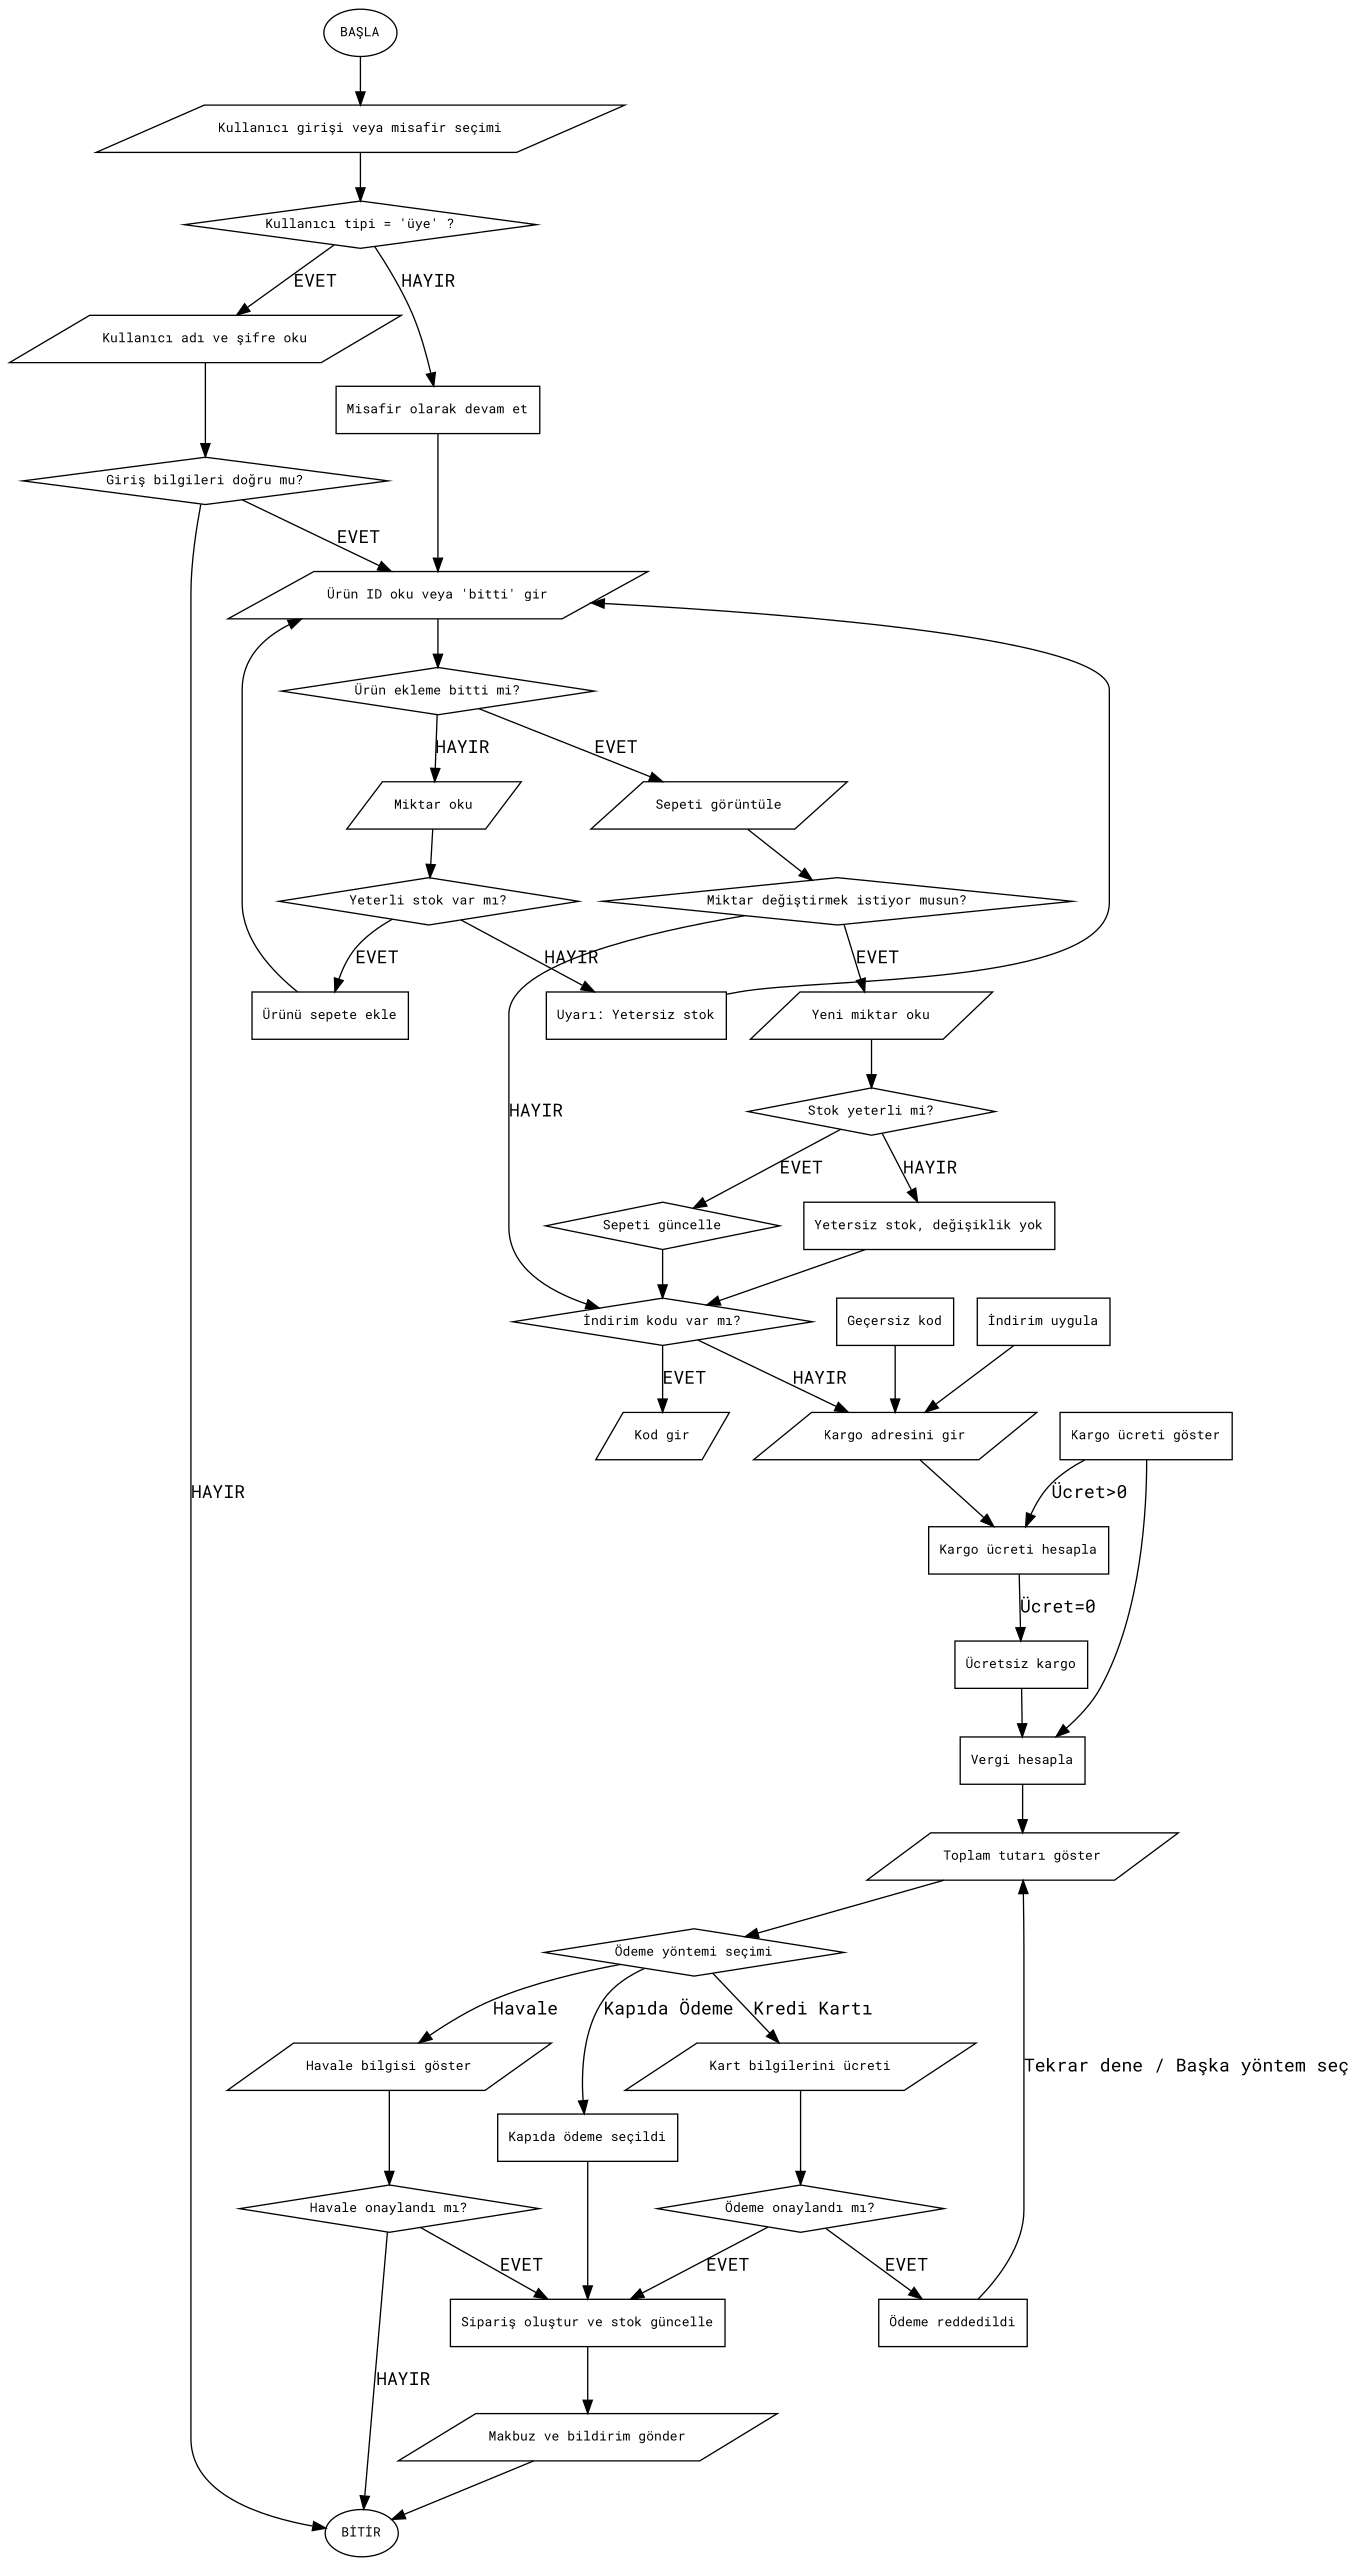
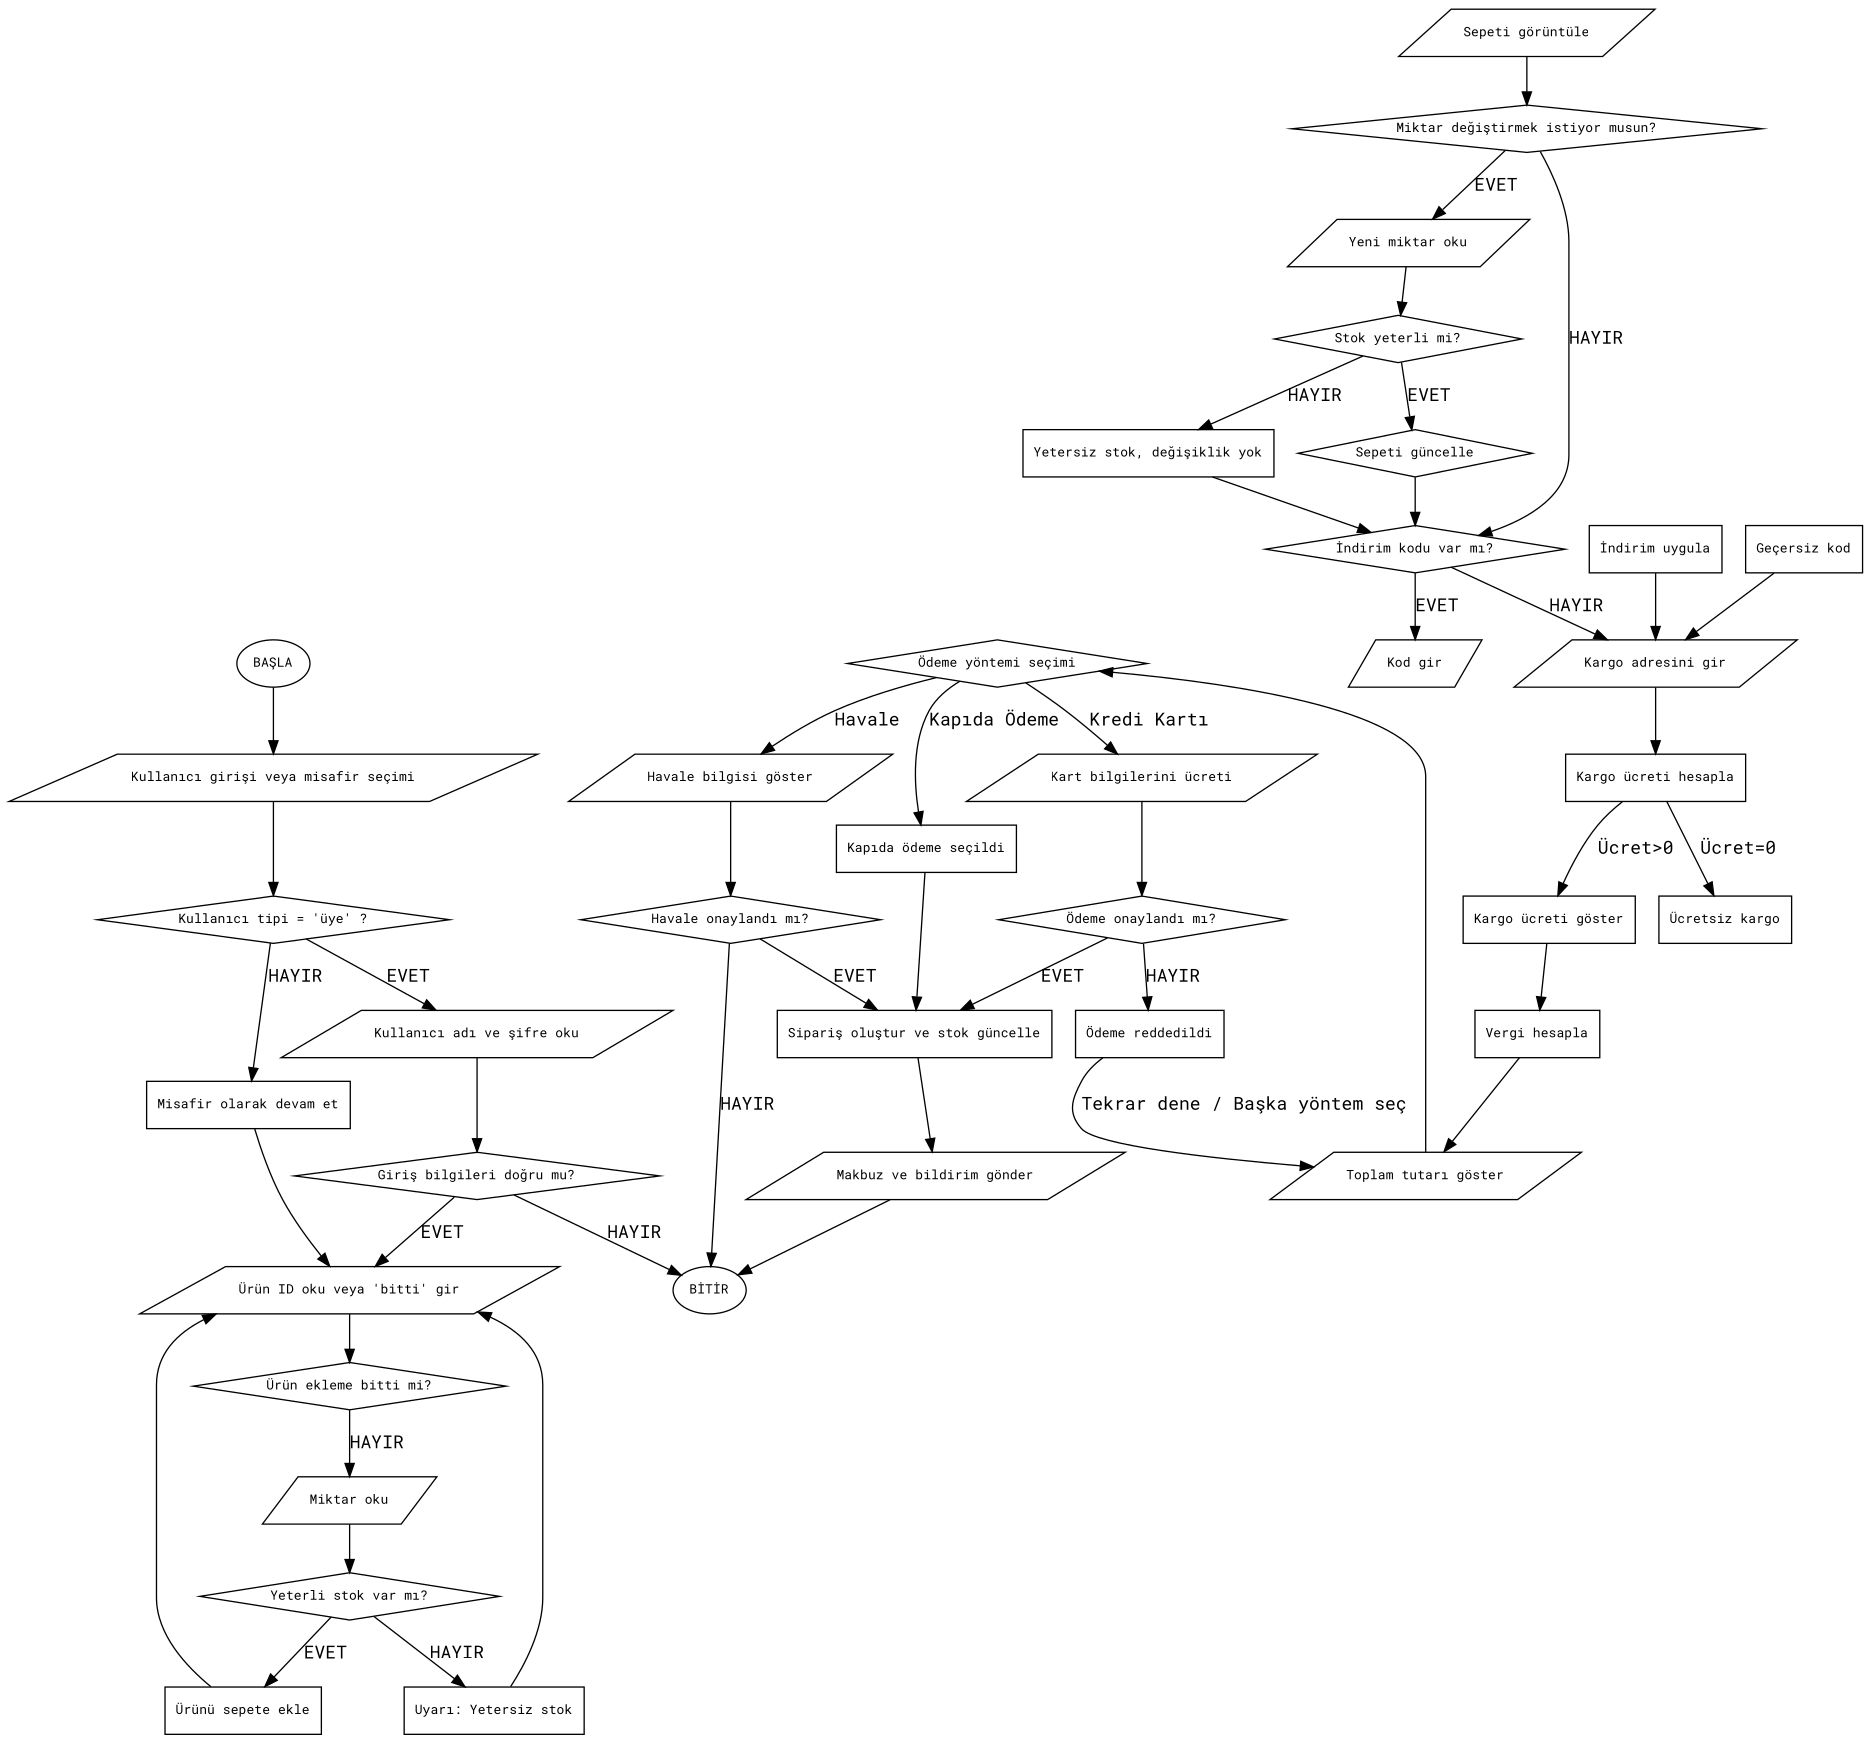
  digraph {
    fontname="Roboto Mono"
    rankdir=TB
    node [fontname="Roboto Mono" fontsize=10 shape=box]
    edge [fontname="Roboto Mono"]
    n1 [label="BAŞLA" shape=oval]
    n2 [label="Kullanıcı girişi veya misafir seçimi" shape=parallelogram]
    n3 [label="Kullanıcı tipi = 'üye' ?" shape=diamond]
    n4 [label="BİTİR" shape=oval]
    n5 [label="Kullanıcı adı ve şifre oku" shape=parallelogram]
    n6 [label="Misafir olarak devam et"]
    n7 [label="Giriş bilgileri doğru mu?" shape=diamond]
    n8 [label="Ürün ID oku veya 'bitti' gir" shape=parallelogram]
    n9 [label="Ürün ekleme bitti mi?" shape=diamond]
    n10 [label="Miktar oku" shape=parallelogram]
    n11 [label="Sepeti görüntüle" shape=parallelogram]
    n12 [label="Yeterli stok var mı?" shape=diamond]
    n13 [label="Miktar değiştirmek istiyor musun?" shape=diamond]
    n14 [label="Ürünü sepete ekle"]
    n15 [label="Uyarı: Yetersiz stok"]
    n16 [label="Yeni miktar oku" shape=parallelogram]
    n17 [label="İndirim kodu var mı?" shape=diamond]
    n18 [label="Stok yeterli mi?" shape=diamond]
    n19 [label="Kod gir" shape=parallelogram]
    n20 [label="Kargo adresini gir" shape=parallelogram]
    n21 [label="Sepeti güncelle" shape=diamond]
    n22 [label="Yetersiz stok, değişiklik yok"]
    n23 [label="Kargo ücreti hesapla"]
    n24 [label="İndirim uygula"]
    n25 [label="Geçersiz kod"]
    n26 [label="Ücretsiz kargo"]
    n27 [label="Kargo ücreti göster"]
    n28 [label="Vergi hesapla"]
    n29 [label="Toplam tutarı göster" shape=parallelogram]
    n30 [label="Ödeme yöntemi seçimi" shape=diamond]
    n31 [label="Kart bilgilerini ücreti" shape=parallelogram]
    n32 [label="Havale bilgisi göster" shape=parallelogram]
    n33 [label="Kapıda ödeme seçildi"]
    n34 [label="Ödeme onaylandı mı?" shape=diamond]
    n35 [label="Havale onaylandı mı?" shape=diamond]
    n36 [label="Sipariş oluştur ve stok güncelle"]
    n37 [label="Ödeme reddedildi"]
    n38 [label="Makbuz ve bildirim gönder" shape=parallelogram]
    n1 -> n2
    n2 -> n3
    n3 -> n5 [label=EVET]
    n3 -> n6 [label=HAYIR]
    n5 -> n7
    n6 -> n8
    n7 -> n4 [label=HAYIR]
    n7 -> n8 [label=EVET]
    n8 -> n9
    n9 -> n10 [label=HAYIR]
-   n9 -> n11 [label=EVET]
    n10 -> n12
    n11 -> n13
    n12 -> n14 [label=EVET]
    n12 -> n15 [label=HAYIR]
    n13 -> n16 [label=EVET]
    n13 -> n17 [label=HAYIR]
    n14 -> n8
    n15 -> n8
    n16 -> n18
    n17 -> n19 [label=EVET]
    n17 -> n20 [label=HAYIR]
    n18 -> n21 [label=EVET]
    n18 -> n22 [label=HAYIR]
    n20 -> n23
    n21 -> n17
    n22 -> n17
    n23 -> n26 [label="Ücret=0"]
-   n27 -> n23 [label="Ücret>0"]
+   n23 -> n27 [label="Ücret>0"]
    n24 -> n20
    n25 -> n20
-   n26 -> n28
    n27 -> n28
    n28 -> n29
    n29 -> n30
    n30 -> n31 [label="Kredi Kartı"]
    n30 -> n32 [label=Havale]
    n30 -> n33 [label="Kapıda Ödeme"]
    n31 -> n34
    n32 -> n35
    n33 -> n36
    n34 -> n36 [label=EVET]
-   n34 -> n37 [label=EVET]
+   n34 -> n37 [label=HAYIR]
    n35 -> n4 [label=HAYIR]
    n35 -> n36 [label=EVET]
    n36 -> n38
    n37 -> n29 [label="Tekrar dene / Başka yöntem seç"]
    n38 -> n4
  }
